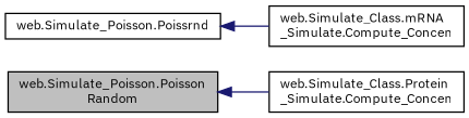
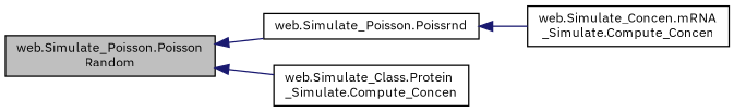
  digraph {
    fontname="IBM Plex Sans"
    rankdir=LR
    node [color=black fillcolor=white fontname="IBM Plex Sans" fontsize=10 shape=record style=filled]
    edge [color=midnightblue dir=back fontname="IBM Plex Sans" fontsize=10 labelfontname=Helvetica labelfontsize=10 style=solid]
    n1 [fillcolor=grey75 fontcolor=black height=0.2 label="web.Simulate_Poisson.Poisson\lRandom" width=0.4]
    n2 [height=0.2 label="web.Simulate_Poisson.Poissrnd" width=0.4]
    n3 [height=0.2 label="web.Simulate_Class.Protein\l_Simulate.Compute_Concen" width=0.4]
-   n4 [height=0.2 label="web.Simulate_Class.mRNA\l_Simulate.Compute_Concen" width=0.4]
+   n4 [height=0.2 label="web.Simulate_Concen.mRNA\l_Simulate.Compute_Concen" width=0.4]
+   n1 -> n2
    n1 -> n3
    n2 -> n4
  }
